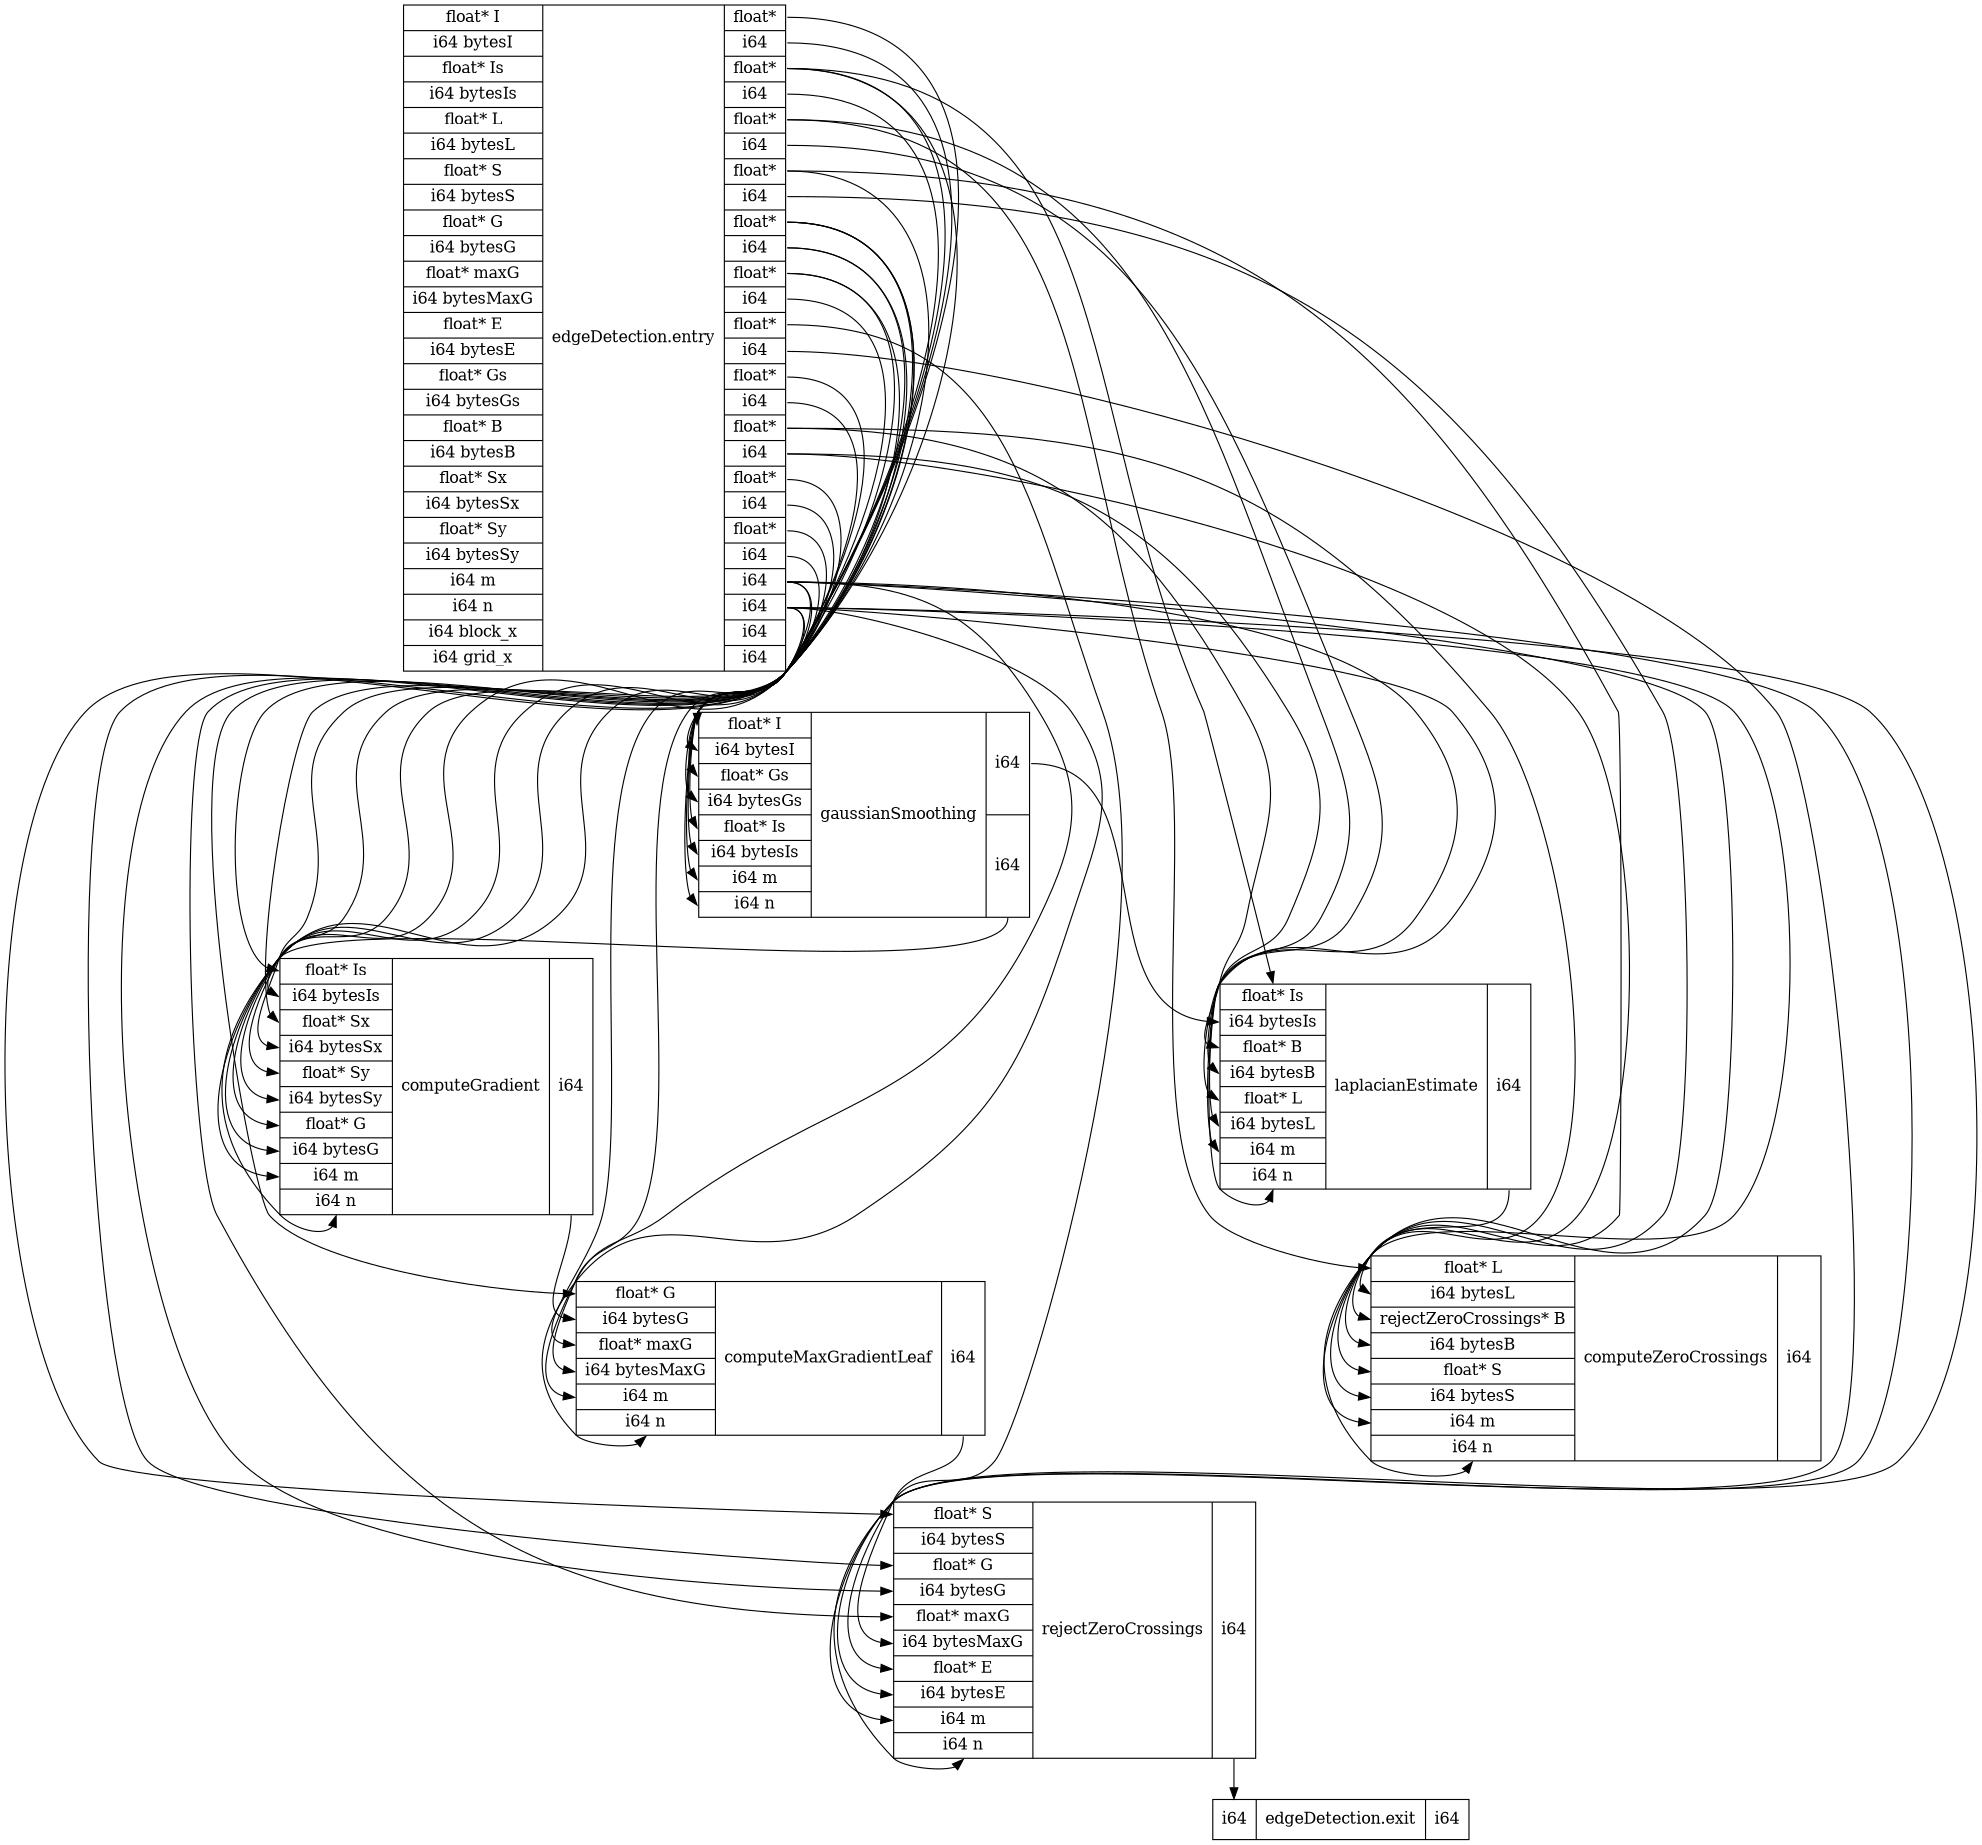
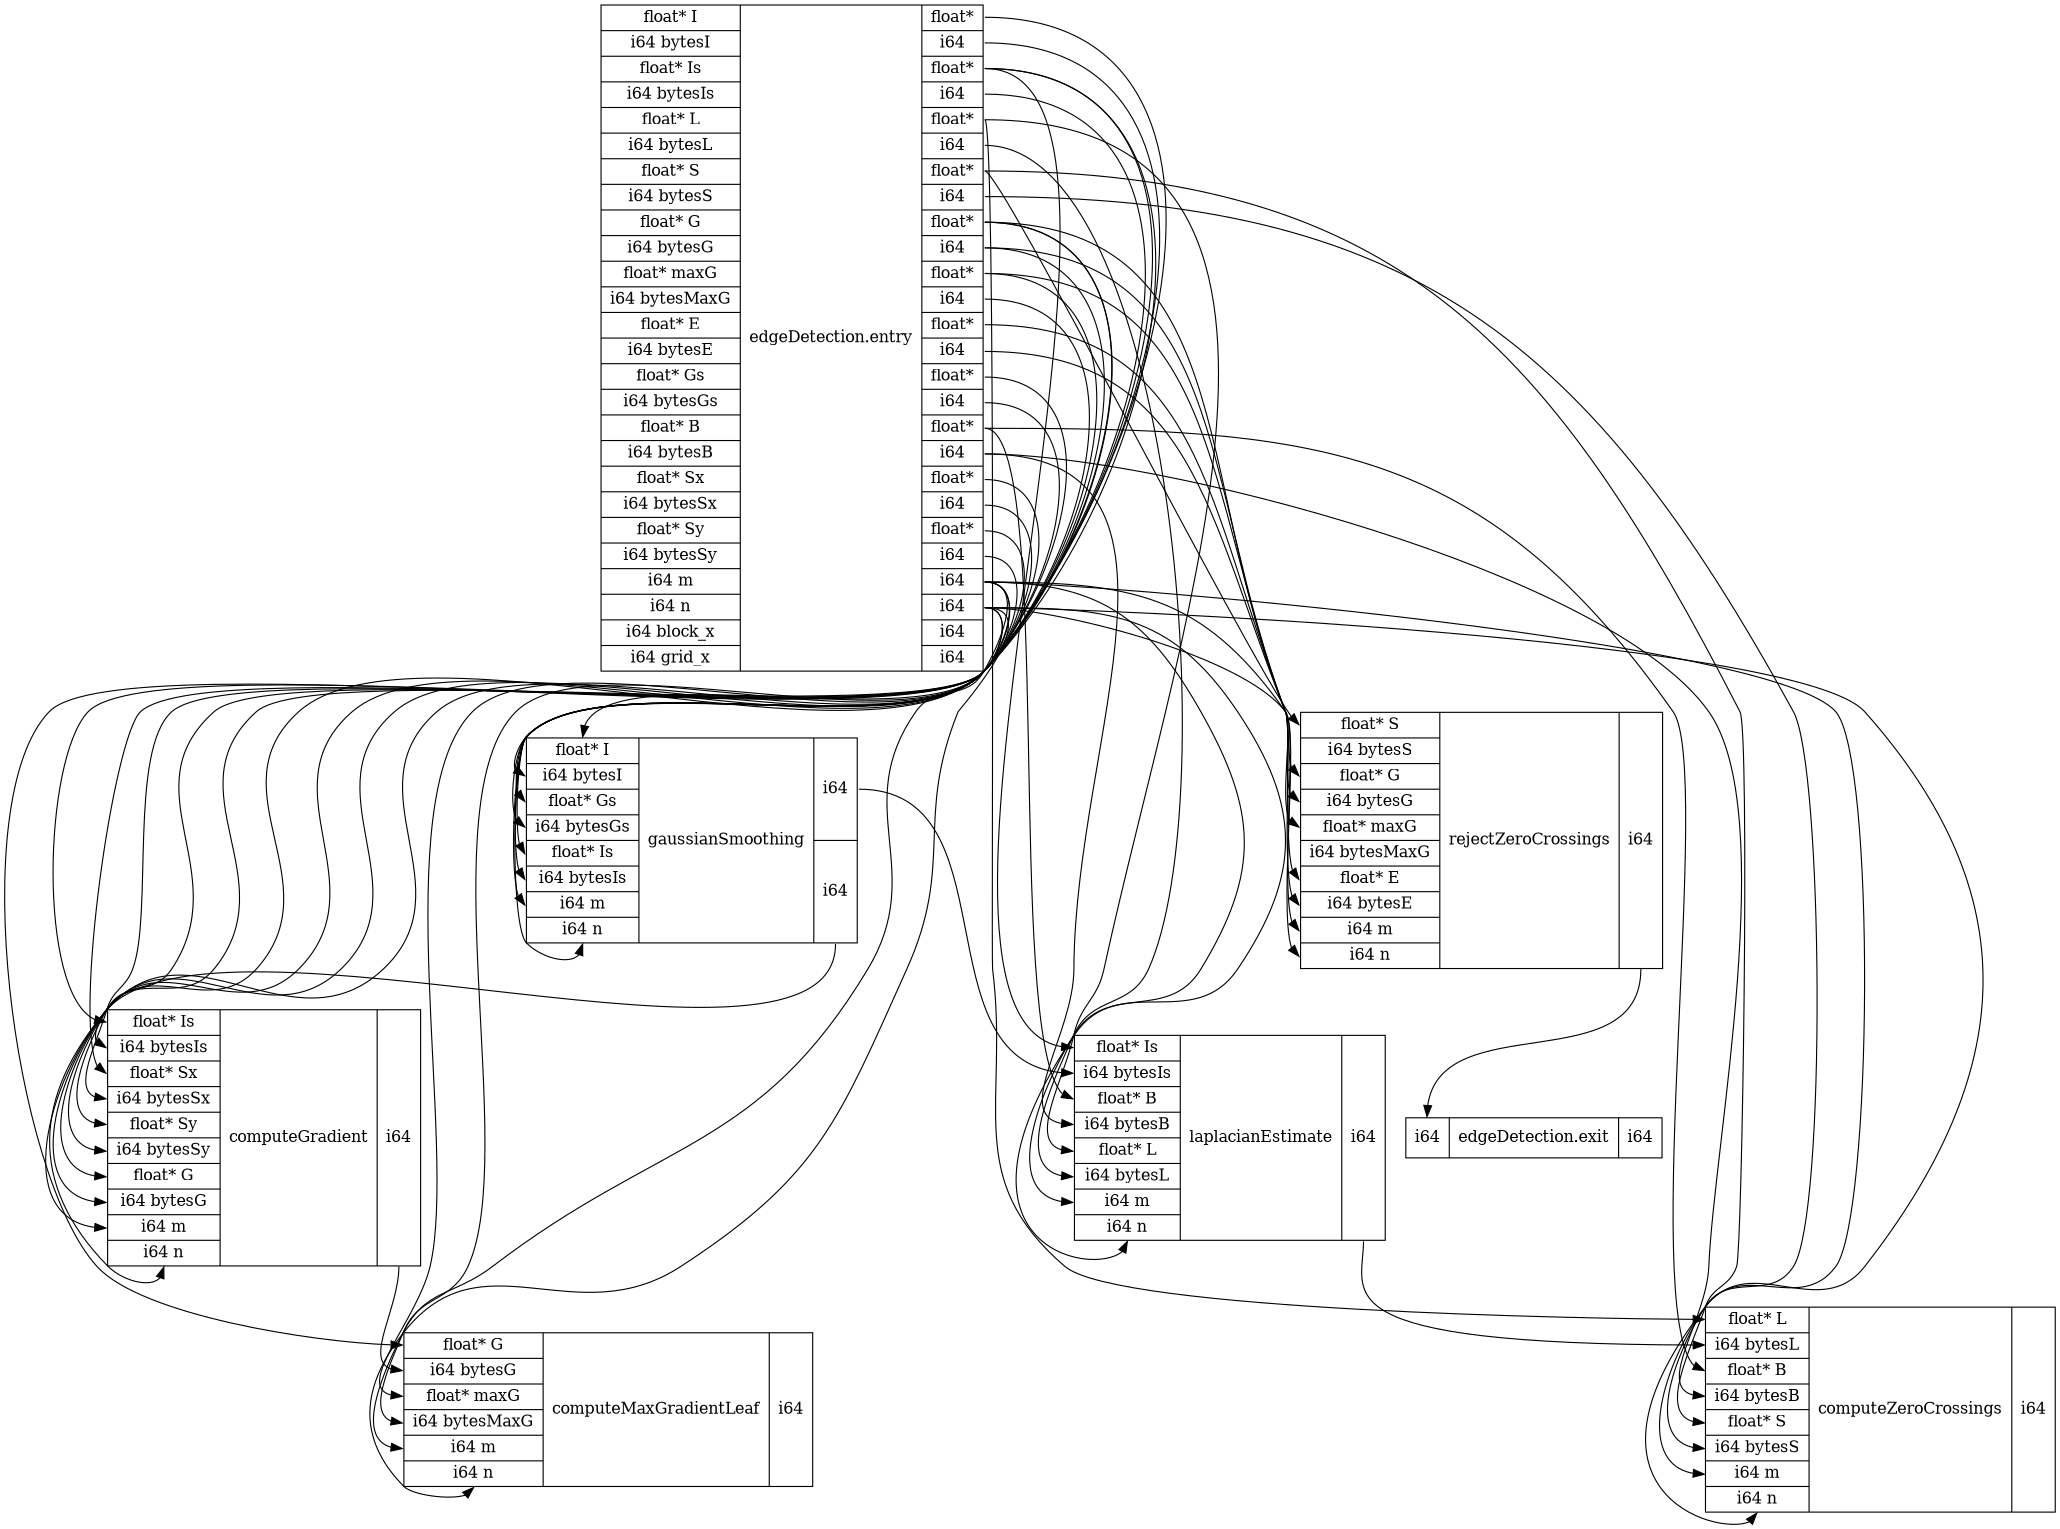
  digraph {
    node [shape=record]
    edge [headport=i0 tailport=o0]
    n1 [label="{<i0>float* Is|<i1>i64 bytesIs|<i2>float* B|<i3>i64 bytesB|<i4>float* L|<i5>i64 bytesL|<i6>i64 m|<i7>i64 n}|laplacianEstimate|{<o0>i64}"]
-   n2 [label="{<i0>float* L|<i1>i64 bytesL|<i2>rejectZeroCrossings* B|<i3>i64 bytesB|<i4>float* S|<i5>i64 bytesS|<i6>i64 m|<i7>i64 n}|computeZeroCrossings|{<o0>i64}"]
+   n2 [label="{<i0>float* L|<i1>i64 bytesL|<i2>float* B|<i3>i64 bytesB|<i4>float* S|<i5>i64 bytesS|<i6>i64 m|<i7>i64 n}|computeZeroCrossings|{<o0>i64}"]
    n3 [label="{<i0>i64}|edgeDetection.exit|{<o0>i64}"]
    n4 [label="{<i0>float* S|<i1>i64 bytesS|<i2>float* G|<i3>i64 bytesG|<i4>float* maxG|<i5>i64 bytesMaxG|<i6>float* E|<i7>i64 bytesE|<i8>i64 m|<i9>i64 n}|rejectZeroCrossings|{<o0>i64}"]
    n5 [label="{<i0>float* G|<i1>i64 bytesG|<i2>float* maxG|<i3>i64 bytesMaxG|<i4>i64 m|<i5>i64 n}|computeMaxGradientLeaf|{<o0>i64}"]
    n6 [label="{<i0>float* I|<i1>i64 bytesI|<i2>float* Gs|<i3>i64 bytesGs|<i4>float* Is|<i5>i64 bytesIs|<i6>i64 m|<i7>i64 n}|gaussianSmoothing|{<o0>i64|<o1>i64}"]
    n7 [label="{<i0>float* Is|<i1>i64 bytesIs|<i2>float* Sx|<i3>i64 bytesSx|<i4>float* Sy|<i5>i64 bytesSy|<i6>float* G|<i7>i64 bytesG|<i8>i64 m|<i9>i64 n}|computeGradient|{<o0>i64}"]
    n8 [label="{<i0>float* I|<i1>i64 bytesI|<i2>float* Is|<i3>i64 bytesIs|<i4>float* L|<i5>i64 bytesL|<i6>float* S|<i7>i64 bytesS|<i8>float* G|<i9>i64 bytesG|<i10>float* maxG|<i11>i64 bytesMaxG|<i12>float* E|<i13>i64 bytesE|<i14>float* Gs|<i15>i64 bytesGs|<i16>float* B|<i17>i64 bytesB|<i18>float* Sx|<i19>i64 bytesSx|<i20>float* Sy|<i21>i64 bytesSy|<i22>i64 m|<i23>i64 n|<i24>i64 block_x|<i25>i64 grid_x}|edgeDetection.entry|{<o0>float*|<o1>i64|<o2>float*|<o3>i64|<o4>float*|<o5>i64|<o6>float*|<o7>i64|<o8>float*|<o9>i64|<o10>float*|<o11>i64|<o12>float*|<o13>i64|<o14>float*|<o15>i64|<o16>float*|<o17>i64|<o18>float*|<o19>i64|<o20>float*|<o21>i64|<o22>i64|<o23>i64|<o24>i64|<o25>i64}"]
    n1 -> n2 [headport=i1]
    n4 -> n3
-   n5 -> n4 [headport=i5]
    n6 -> n1 [headport=i1]
    n6 -> n7 [headport=i1 tailport=o1]
    n7 -> n5 [headport=i1]
    n8 -> n1 [tailport=o2]
    n8 -> n1 [headport=i3 tailport=o17]
    n8 -> n1 [headport=i6 tailport=o22]
    n8 -> n1 [headport=i2 tailport=o16]
    n8 -> n1 [headport=i7 tailport=o23]
    n8 -> n1 [headport=i4 tailport=o4]
    n8 -> n1 [headport=i5 tailport=o5]
    n8 -> n2 [headport=i3 tailport=o17]
    n8 -> n2 [headport=i6 tailport=o22]
    n8 -> n2 [headport=i2 tailport=o16]
    n8 -> n2 [headport=i5 tailport=o7]
    n8 -> n2 [headport=i7 tailport=o23]
    n8 -> n2 [tailport=o4]
    n8 -> n2 [headport=i4 tailport=o6]
    n8 -> n4 [headport=i6 tailport=o12]
    n8 -> n4 [headport=i4 tailport=o10]
    n8 -> n4 [headport=i3 tailport=o9]
    n8 -> n4 [headport=i2 tailport=o8]
    n8 -> n4 [headport=i7 tailport=o13]
    n8 -> n4 [headport=i8 tailport=o22]
    n8 -> n4 [headport=i9 tailport=o23]
    n8 -> n4 [tailport=o6]
    n8 -> n5 [headport=i3 tailport=o11]
    n8 -> n5 [headport=i2 tailport=o10]
    n8 -> n5 [tailport=o8]
    n8 -> n5 [headport=i4 tailport=o22]
    n8 -> n5 [headport=i5 tailport=o23]
    n8 -> n6 [headport=i5 tailport=o3]
    n8 -> n6 [headport=i4 tailport=o2]
    n8 -> n6 [headport=i2 tailport=o14]
    n8 -> n6
    n8 -> n6 [headport=i3 tailport=o15]
    n8 -> n6 [headport=i1 tailport=o1]
    n8 -> n6 [headport=i6 tailport=o22]
    n8 -> n6 [headport=i7 tailport=o23]
    n8 -> n7 [headport=i7 tailport=o9]
    n8 -> n7 [headport=i6 tailport=o8]
    n8 -> n7 [headport=i5 tailport=o21]
    n8 -> n7 [headport=i4 tailport=o20]
    n8 -> n7 [headport=i2 tailport=o18]
    n8 -> n7 [tailport=o2]
    n8 -> n7 [headport=i8 tailport=o22]
    n8 -> n7 [headport=i9 tailport=o23]
    n8 -> n7 [headport=i3 tailport=o19]
  }
